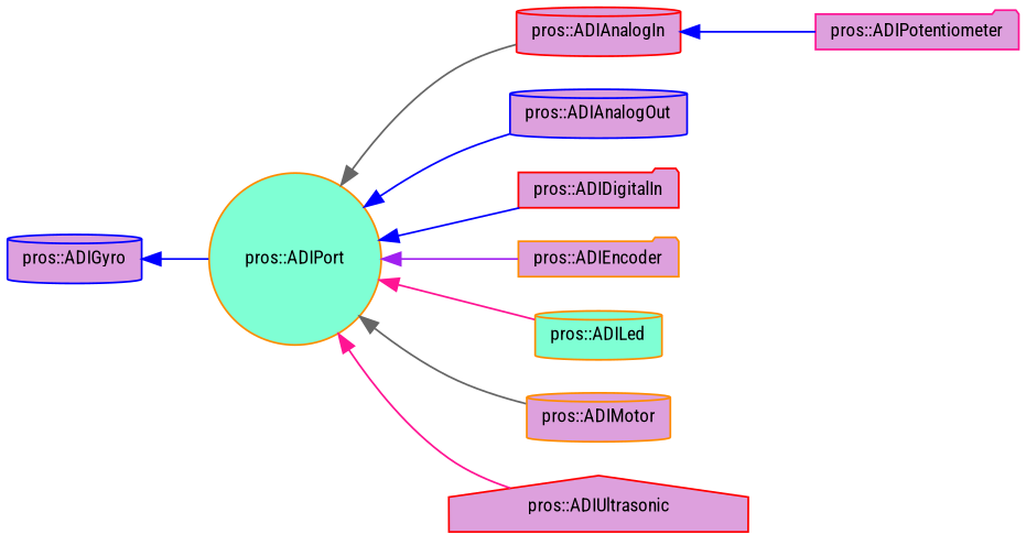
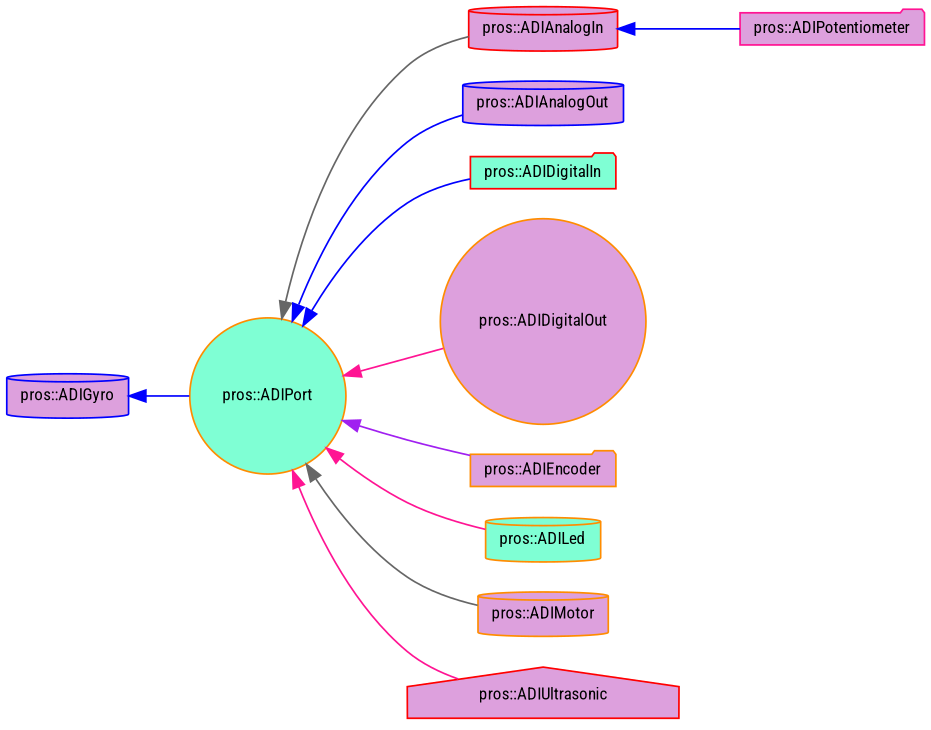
  digraph {
    fontname="Roboto Condensed"
    rankdir=LR
    node [color=darkorange fillcolor=plum fontname="Roboto Condensed" fontsize=10 shape=cylinder style=filled]
    edge [color=blue dir=back fontname="Roboto Condensed" fontsize=10 labelfontname=Helvetica labelfontsize=10 style=solid]
    n1 [fillcolor=aquamarine height=0.2 label="pros::ADIPort" shape=circle width=0.4]
    n2 [color=red height=0.2 label="pros::ADIAnalogIn" width=0.4]
    n3 [color=blue height=0.2 label="pros::ADIAnalogOut" width=0.4]
-   n4 [color=red height=0.2 label="pros::ADIDigitalIn" shape=folder width=0.4]
+   n4 [color=red fillcolor=aquamarine height=0.2 label="pros::ADIDigitalIn" shape=folder width=0.4]
+   n5 [height=0.2 label="pros::ADIDigitalOut" shape=circle width=0.4]
    n6 [height=0.2 label="pros::ADIEncoder" shape=folder width=0.4]
    n7 [fillcolor=aquamarine height=0.2 label="pros::ADILed" width=0.4]
    n8 [height=0.2 label="pros::ADIMotor" width=0.4]
    n9 [color=red height=0.2 label="pros::ADIUltrasonic" shape=house width=0.4]
    n10 [color=deeppink height=0.2 label="pros::ADIPotentiometer" shape=folder width=0.4]
    n11 [color=blue height=0.2 label="pros::ADIGyro" width=0.4]
    n1 -> n2 [color=gray40]
    n1 -> n3
    n1 -> n4
+   n1 -> n5 [color=deeppink]
    n1 -> n6 [color=purple]
    n1 -> n7 [color=deeppink]
    n1 -> n8 [color=gray40]
    n1 -> n9 [color=deeppink]
    n2 -> n10
    n11 -> n1
  }
